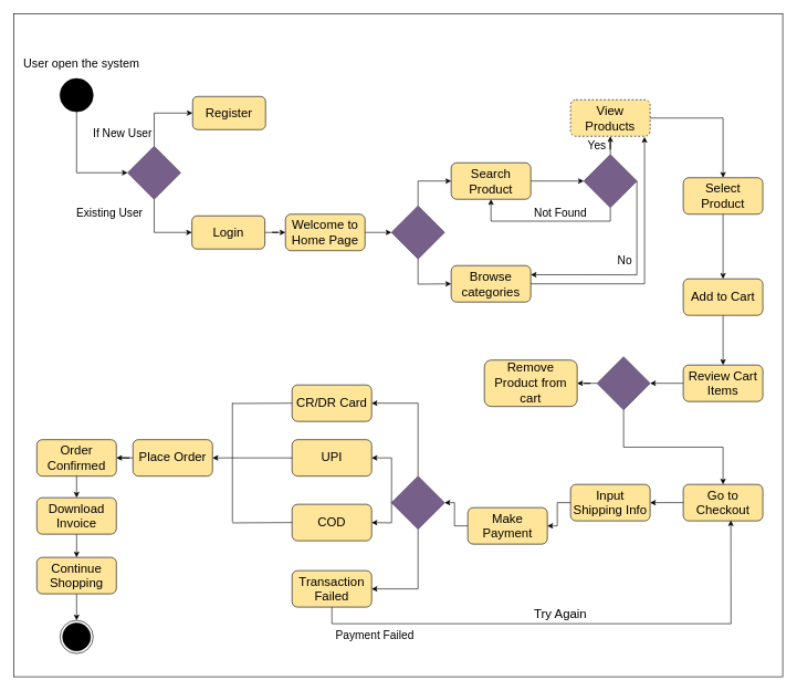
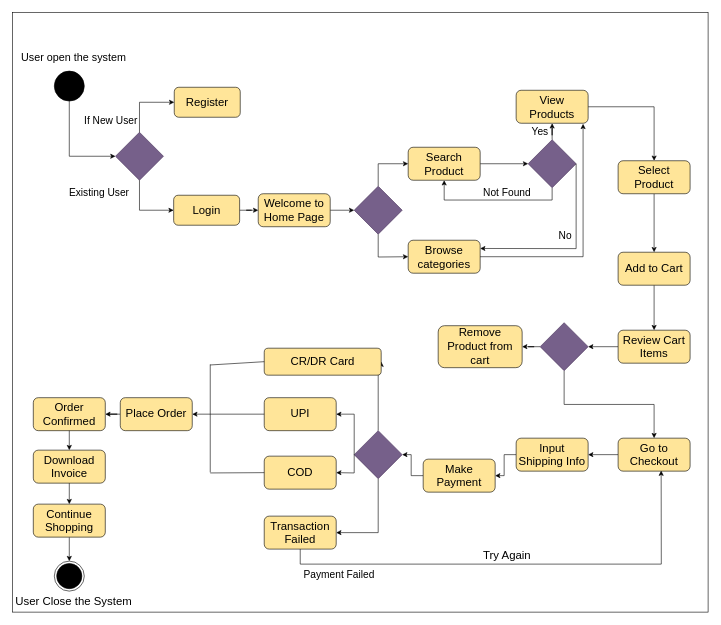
  <mxCell id="0" />
  <mxCell id="1" parent="0" />
  <mxCell id="2" value="" style="rounded=0;whiteSpace=wrap;html=1;fontSize=15;movable=0;resizable=0;rotatable=0;deletable=0;editable=0;locked=1;connectable=0;" parent="1" vertex="1"><mxGeometry x="20" y="20" width="1160" height="1000" as="geometry" /></mxCell>
  <mxCell id="3" style="edgeStyle=orthogonalEdgeStyle;rounded=0;orthogonalLoop=1;jettySize=auto;html=1;entryX=0;entryY=0.5;entryDx=0;entryDy=0;" parent="1" source="4" target="7" edge="1"><mxGeometry relative="1" as="geometry"><Array as="points"><mxPoint x="115" y="260" /></Array></mxGeometry></mxCell>
  <mxCell id="4" value="" style="ellipse;whiteSpace=wrap;html=1;aspect=fixed;fillColor=#000000;" parent="1" vertex="1"><mxGeometry x="90" y="118" width="50" height="50" as="geometry" /></mxCell>
  <mxCell id="5" value="" style="ellipse;html=1;shape=endState;fillColor=#000000;strokeColor=#000000;" parent="1" vertex="1"><mxGeometry x="90" y="935" width="50" height="50" as="geometry" /></mxCell>
  <mxCell id="6" value="User open the system" style="text;html=1;strokeColor=none;fillColor=none;align=center;verticalAlign=middle;whiteSpace=wrap;rounded=0;fontSize=18;" parent="1" vertex="1"><mxGeometry x="30" y="80" width="185" height="30" as="geometry" /></mxCell>
  <mxCell id="7" value="" style="rhombus;whiteSpace=wrap;html=1;fillColor=#76608a;fontColor=#ffffff;strokeColor=#432D57;" parent="1" vertex="1"><mxGeometry x="192" y="220" width="80" height="80" as="geometry" /></mxCell>
  <mxCell id="8" value="Register" style="rounded=1;whiteSpace=wrap;html=1;fontSize=19;fillColor=#FFE599;" parent="1" vertex="1"><mxGeometry x="290" y="145" width="110" height="50" as="geometry" /></mxCell>
  <mxCell id="9" style="edgeStyle=orthogonalEdgeStyle;rounded=0;orthogonalLoop=1;jettySize=auto;html=1;entryX=0;entryY=0.5;entryDx=0;entryDy=0;" parent="1" source="10" target="15" edge="1"><mxGeometry relative="1" as="geometry" /></mxCell>
  <mxCell id="10" value="Login" style="rounded=1;whiteSpace=wrap;html=1;fontSize=19;fillColor=#FFE599;" parent="1" vertex="1"><mxGeometry x="289" y="325" width="110" height="50" as="geometry" /></mxCell>
  <mxCell id="11" value="" style="endArrow=classic;html=1;rounded=0;exitX=0.5;exitY=1;exitDx=0;exitDy=0;entryX=0;entryY=0.5;entryDx=0;entryDy=0;" parent="1" source="7" target="10" edge="1"><mxGeometry width="50" height="50" relative="1" as="geometry"><mxPoint x="470" y="360" as="sourcePoint" /><mxPoint x="520" y="310" as="targetPoint" /><Array as="points"><mxPoint x="232" y="350" /></Array></mxGeometry></mxCell>
  <mxCell id="12" value="If New User" style="text;html=1;strokeColor=none;fillColor=none;align=center;verticalAlign=middle;whiteSpace=wrap;rounded=0;fontSize=17;" parent="1" vertex="1"><mxGeometry x="120" y="184" width="129" height="36" as="geometry" /></mxCell>
  <mxCell id="13" value="Existing User" style="text;html=1;strokeColor=none;fillColor=none;align=center;verticalAlign=middle;whiteSpace=wrap;rounded=0;fontSize=17;" parent="1" vertex="1"><mxGeometry x="91" y="297" width="148" height="50" as="geometry" /></mxCell>
  <mxCell id="14" style="edgeStyle=orthogonalEdgeStyle;rounded=0;orthogonalLoop=1;jettySize=auto;html=1;entryX=0;entryY=0.5;entryDx=0;entryDy=0;" parent="1" source="15" target="18" edge="1"><mxGeometry relative="1" as="geometry" /></mxCell>
  <mxCell id="15" value="Welcome to Home Page" style="rounded=1;whiteSpace=wrap;html=1;fontSize=19;fillColor=#FFE599;" parent="1" vertex="1"><mxGeometry x="430" y="322.5" width="120" height="55" as="geometry" /></mxCell>
  <mxCell id="16" value="" style="endArrow=classic;html=1;rounded=0;exitX=0.5;exitY=0;exitDx=0;exitDy=0;entryX=0;entryY=0.5;entryDx=0;entryDy=0;" parent="1" source="7" target="8" edge="1"><mxGeometry width="50" height="50" relative="1" as="geometry"><mxPoint x="470" y="360" as="sourcePoint" /><mxPoint x="520" y="310" as="targetPoint" /><Array as="points"><mxPoint x="232" y="170" /></Array></mxGeometry></mxCell>
  <mxCell id="17" style="edgeStyle=orthogonalEdgeStyle;rounded=0;orthogonalLoop=1;jettySize=auto;html=1;entryX=0;entryY=0.5;entryDx=0;entryDy=0;" parent="1" source="18" target="20" edge="1"><mxGeometry relative="1" as="geometry"><Array as="points"><mxPoint x="630" y="273" /></Array></mxGeometry></mxCell>
  <mxCell id="18" value="" style="rhombus;whiteSpace=wrap;html=1;fillColor=#76608a;fontColor=#ffffff;strokeColor=#432D57;" parent="1" vertex="1"><mxGeometry x="590" y="310" width="80" height="80" as="geometry" /></mxCell>
  <mxCell id="19" style="edgeStyle=orthogonalEdgeStyle;rounded=0;orthogonalLoop=1;jettySize=auto;html=1;entryX=0;entryY=0.5;entryDx=0;entryDy=0;" parent="1" source="20" target="25" edge="1"><mxGeometry relative="1" as="geometry" /></mxCell>
  <mxCell id="20" value="Search Product" style="rounded=1;whiteSpace=wrap;html=1;fontSize=19;fillColor=#FFE599;" parent="1" vertex="1"><mxGeometry x="680" y="245" width="120" height="55" as="geometry" /></mxCell>
  <mxCell id="21" value="Browse categories" style="rounded=1;whiteSpace=wrap;html=1;fontSize=19;fillColor=#FFE599;" parent="1" vertex="1"><mxGeometry x="680" y="400" width="120" height="55" as="geometry" /></mxCell>
  <mxCell id="22" value="" style="endArrow=classic;html=1;rounded=0;exitX=0.5;exitY=1;exitDx=0;exitDy=0;entryX=0;entryY=0.5;entryDx=0;entryDy=0;" parent="1" source="18" target="21" edge="1"><mxGeometry width="50" height="50" relative="1" as="geometry"><mxPoint x="470" y="360" as="sourcePoint" /><mxPoint x="520" y="310" as="targetPoint" /><Array as="points"><mxPoint x="630" y="428" /></Array></mxGeometry></mxCell>
  <mxCell id="23" style="edgeStyle=orthogonalEdgeStyle;rounded=0;orthogonalLoop=1;jettySize=auto;html=1;entryX=0.5;entryY=1;entryDx=0;entryDy=0;" parent="1" source="25" target="27" edge="1"><mxGeometry relative="1" as="geometry" /></mxCell>
  <mxCell id="24" style="edgeStyle=orthogonalEdgeStyle;rounded=0;orthogonalLoop=1;jettySize=auto;html=1;entryX=0.5;entryY=1;entryDx=0;entryDy=0;" parent="1" source="25" target="20" edge="1"><mxGeometry relative="1" as="geometry"><Array as="points"><mxPoint x="920" y="333" /><mxPoint x="740" y="333" /></Array></mxGeometry></mxCell>
  <mxCell id="25" value="" style="rhombus;whiteSpace=wrap;html=1;fillColor=#76608a;fontColor=#ffffff;strokeColor=#432D57;" parent="1" vertex="1"><mxGeometry x="880" y="232.5" width="80" height="80" as="geometry" /></mxCell>
  <mxCell id="26" style="edgeStyle=orthogonalEdgeStyle;rounded=0;orthogonalLoop=1;jettySize=auto;html=1;entryX=0.5;entryY=0;entryDx=0;entryDy=0;" parent="1" source="27" target="31" edge="1"><mxGeometry relative="1" as="geometry" /></mxCell>
- <mxCell id="27" value="View Products" style="rounded=1;whiteSpace=wrap;html=1;fontSize=19;fillColor=#FFE599;dashed=1;" parent="1" vertex="1"><mxGeometry x="860" y="150" width="120" height="55" as="geometry" /></mxCell>
+ <mxCell id="27" value="View Products" style="rounded=1;whiteSpace=wrap;html=1;fontSize=19;fillColor=#FFE599;" parent="1" vertex="1"><mxGeometry x="860" y="150" width="120" height="55" as="geometry" /></mxCell>
  <mxCell id="28" value="Yes" style="text;html=1;strokeColor=none;fillColor=none;align=center;verticalAlign=middle;whiteSpace=wrap;rounded=0;fontSize=17;" parent="1" vertex="1"><mxGeometry x="870" y="205" width="60" height="30" as="geometry" /></mxCell>
  <mxCell id="29" value="Not Found" style="text;html=1;strokeColor=none;fillColor=none;align=center;verticalAlign=middle;whiteSpace=wrap;rounded=0;fontSize=17;" parent="1" vertex="1"><mxGeometry x="800" y="307" width="90" height="30" as="geometry" /></mxCell>
  <mxCell id="30" style="edgeStyle=orthogonalEdgeStyle;rounded=0;orthogonalLoop=1;jettySize=auto;html=1;entryX=0.5;entryY=0;entryDx=0;entryDy=0;" parent="1" source="31" target="36" edge="1"><mxGeometry relative="1" as="geometry" /></mxCell>
  <mxCell id="31" value="Select Product" style="rounded=1;whiteSpace=wrap;html=1;fontSize=19;fillColor=#FFE599;" parent="1" vertex="1"><mxGeometry x="1030" y="267.5" width="120" height="55" as="geometry" /></mxCell>
  <mxCell id="32" style="edgeStyle=orthogonalEdgeStyle;rounded=0;orthogonalLoop=1;jettySize=auto;html=1;entryX=0.93;entryY=1.018;entryDx=0;entryDy=0;entryPerimeter=0;" parent="1" source="21" target="27" edge="1"><mxGeometry relative="1" as="geometry" /></mxCell>
  <mxCell id="33" value="" style="endArrow=classic;html=1;rounded=0;exitX=1;exitY=0.5;exitDx=0;exitDy=0;entryX=1;entryY=0.25;entryDx=0;entryDy=0;" parent="1" source="25" target="21" edge="1"><mxGeometry width="50" height="50" relative="1" as="geometry"><mxPoint x="760" y="410" as="sourcePoint" /><mxPoint x="820" y="400" as="targetPoint" /><Array as="points"><mxPoint x="960" y="414" /></Array></mxGeometry></mxCell>
  <mxCell id="34" value="No" style="text;html=1;strokeColor=none;fillColor=none;align=center;verticalAlign=middle;whiteSpace=wrap;rounded=0;fontSize=17;" parent="1" vertex="1"><mxGeometry x="912" y="379" width="60" height="30" as="geometry" /></mxCell>
  <mxCell id="35" style="edgeStyle=orthogonalEdgeStyle;rounded=0;orthogonalLoop=1;jettySize=auto;html=1;entryX=0.5;entryY=0;entryDx=0;entryDy=0;" parent="1" source="36" target="38" edge="1"><mxGeometry relative="1" as="geometry" /></mxCell>
  <mxCell id="36" value="Add to Cart" style="rounded=1;whiteSpace=wrap;html=1;fontSize=19;fillColor=#FFE599;" parent="1" vertex="1"><mxGeometry x="1030" y="420" width="120" height="55" as="geometry" /></mxCell>
  <mxCell id="37" style="edgeStyle=orthogonalEdgeStyle;rounded=0;orthogonalLoop=1;jettySize=auto;html=1;entryX=1;entryY=0.5;entryDx=0;entryDy=0;" parent="1" source="38" target="45" edge="1"><mxGeometry relative="1" as="geometry" /></mxCell>
  <mxCell id="38" value="Review Cart Items" style="rounded=1;whiteSpace=wrap;html=1;fontSize=19;fillColor=#FFE599;" parent="1" vertex="1"><mxGeometry x="1030" y="550" width="120" height="55" as="geometry" /></mxCell>
  <mxCell id="39" style="edgeStyle=orthogonalEdgeStyle;rounded=0;orthogonalLoop=1;jettySize=auto;html=1;entryX=1;entryY=0.5;entryDx=0;entryDy=0;" parent="1" source="40" target="42" edge="1"><mxGeometry relative="1" as="geometry" /></mxCell>
  <mxCell id="40" value="Go to Checkout" style="rounded=1;whiteSpace=wrap;html=1;fontSize=19;fillColor=#FFE599;" parent="1" vertex="1"><mxGeometry x="1030" y="730" width="120" height="55" as="geometry" /></mxCell>
  <mxCell id="41" style="edgeStyle=orthogonalEdgeStyle;rounded=0;orthogonalLoop=1;jettySize=auto;html=1;entryX=1;entryY=0.5;entryDx=0;entryDy=0;" parent="1" source="42" target="48" edge="1"><mxGeometry relative="1" as="geometry" /></mxCell>
  <mxCell id="42" value="Input Shipping Info" style="rounded=1;whiteSpace=wrap;html=1;fontSize=19;fillColor=#FFE599;" parent="1" vertex="1"><mxGeometry x="860" y="730" width="120" height="55" as="geometry" /></mxCell>
  <mxCell id="43" style="edgeStyle=orthogonalEdgeStyle;rounded=0;orthogonalLoop=1;jettySize=auto;html=1;entryX=1;entryY=0.5;entryDx=0;entryDy=0;" parent="1" source="45" target="46" edge="1"><mxGeometry relative="1" as="geometry" /></mxCell>
  <mxCell id="44" style="edgeStyle=orthogonalEdgeStyle;rounded=0;orthogonalLoop=1;jettySize=auto;html=1;exitX=0.5;exitY=1;exitDx=0;exitDy=0;" parent="1" source="45" target="40" edge="1"><mxGeometry relative="1" as="geometry" /></mxCell>
  <mxCell id="45" value="" style="rhombus;whiteSpace=wrap;html=1;fillColor=#76608a;fontColor=#ffffff;strokeColor=#432D57;" parent="1" vertex="1"><mxGeometry x="900" y="537.5" width="80" height="80" as="geometry" /></mxCell>
  <mxCell id="46" value="Remove Product from cart" style="rounded=1;whiteSpace=wrap;html=1;fontSize=19;fillColor=#FFE599;" parent="1" vertex="1"><mxGeometry x="730" y="542.5" width="140" height="70" as="geometry" /></mxCell>
  <mxCell id="47" style="edgeStyle=orthogonalEdgeStyle;rounded=0;orthogonalLoop=1;jettySize=auto;html=1;entryX=1;entryY=0.5;entryDx=0;entryDy=0;" parent="1" source="48" target="51" edge="1"><mxGeometry relative="1" as="geometry" /></mxCell>
  <mxCell id="48" value="Make Payment" style="rounded=1;whiteSpace=wrap;html=1;fontSize=19;fillColor=#FFE599;" parent="1" vertex="1"><mxGeometry x="705" y="765" width="120" height="55" as="geometry" /></mxCell>
  <mxCell id="49" style="edgeStyle=orthogonalEdgeStyle;rounded=0;orthogonalLoop=1;jettySize=auto;html=1;entryX=1;entryY=0.5;entryDx=0;entryDy=0;" parent="1" source="51" target="52" edge="1"><mxGeometry relative="1" as="geometry"><Array as="points"><mxPoint x="630" y="608" /></Array></mxGeometry></mxCell>
  <mxCell id="50" style="edgeStyle=orthogonalEdgeStyle;rounded=0;orthogonalLoop=1;jettySize=auto;html=1;entryX=1;entryY=0.5;entryDx=0;entryDy=0;" parent="1" source="51" target="53" edge="1"><mxGeometry relative="1" as="geometry"><Array as="points"><mxPoint x="630" y="887" /></Array></mxGeometry></mxCell>
  <mxCell id="51" value="" style="rhombus;whiteSpace=wrap;html=1;fillColor=#76608a;fontColor=#ffffff;strokeColor=#432D57;" parent="1" vertex="1"><mxGeometry x="590" y="717.5" width="80" height="80" as="geometry" /></mxCell>
- <mxCell id="52" value="CR/DR Card" style="rounded=1;whiteSpace=wrap;html=1;fontSize=19;fillColor=#FFE599;" parent="1" vertex="1"><mxGeometry x="440" y="580" width="120" height="55" as="geometry" /></mxCell>
+ <mxCell id="52" value="CR/DR Card" style="rounded=1;whiteSpace=wrap;html=1;fontSize=19;fillColor=#FFE599;" parent="1" vertex="1"><mxGeometry x="440" y="580" width="195" height="45" as="geometry" /></mxCell>
  <mxCell id="53" value="Transaction Failed" style="rounded=1;whiteSpace=wrap;html=1;fontSize=19;fillColor=#FFE599;" parent="1" vertex="1"><mxGeometry x="440" y="860" width="120" height="55" as="geometry" /></mxCell>
  <mxCell id="54" value="UPI" style="rounded=1;whiteSpace=wrap;html=1;fontSize=19;fillColor=#FFE599;" parent="1" vertex="1"><mxGeometry x="440" y="662.5" width="120" height="55" as="geometry" /></mxCell>
  <mxCell id="55" value="" style="endArrow=classic;html=1;rounded=0;exitX=0;exitY=0.5;exitDx=0;exitDy=0;entryX=1;entryY=0.5;entryDx=0;entryDy=0;" parent="1" source="51" target="54" edge="1"><mxGeometry width="50" height="50" relative="1" as="geometry"><mxPoint x="520" y="630" as="sourcePoint" /><mxPoint x="570" y="580" as="targetPoint" /><Array as="points"><mxPoint x="590" y="690" /></Array></mxGeometry></mxCell>
  <mxCell id="56" value="COD" style="rounded=1;whiteSpace=wrap;html=1;fontSize=19;fillColor=#FFE599;" parent="1" vertex="1"><mxGeometry x="440" y="760" width="120" height="55" as="geometry" /></mxCell>
  <mxCell id="57" value="" style="endArrow=classic;html=1;rounded=0;exitX=0;exitY=0.5;exitDx=0;exitDy=0;entryX=1;entryY=0.5;entryDx=0;entryDy=0;" parent="1" source="51" target="56" edge="1"><mxGeometry width="50" height="50" relative="1" as="geometry"><mxPoint x="520" y="630" as="sourcePoint" /><mxPoint x="570" y="580" as="targetPoint" /><Array as="points"><mxPoint x="590" y="788" /></Array></mxGeometry></mxCell>
  <mxCell id="58" value="" style="endArrow=classic;html=1;rounded=0;exitX=0.5;exitY=1;exitDx=0;exitDy=0;entryX=0.598;entryY=0.985;entryDx=0;entryDy=0;entryPerimeter=0;" parent="1" source="53" target="40" edge="1"><mxGeometry width="50" height="50" relative="1" as="geometry"><mxPoint x="520" y="750" as="sourcePoint" /><mxPoint x="570" y="700" as="targetPoint" /><Array as="points"><mxPoint x="500" y="940" /><mxPoint x="1102" y="940" /></Array></mxGeometry></mxCell>
  <mxCell id="59" value="Try Again" style="text;html=1;strokeColor=none;fillColor=none;align=center;verticalAlign=middle;whiteSpace=wrap;rounded=0;fontSize=19;" parent="1" vertex="1"><mxGeometry x="790" y="911" width="110" height="30" as="geometry" /></mxCell>
  <mxCell id="60" value="" style="endArrow=none;html=1;rounded=0;entryX=0;entryY=0.5;entryDx=0;entryDy=0;" parent="1" target="52" edge="1"><mxGeometry width="50" height="50" relative="1" as="geometry"><mxPoint x="350" y="608" as="sourcePoint" /><mxPoint x="610" y="630" as="targetPoint" /></mxGeometry></mxCell>
  <mxCell id="61" value="" style="endArrow=none;html=1;rounded=0;entryX=0;entryY=0.5;entryDx=0;entryDy=0;" parent="1" target="54" edge="1"><mxGeometry width="50" height="50" relative="1" as="geometry"><mxPoint x="350" y="690" as="sourcePoint" /><mxPoint x="450" y="618" as="targetPoint" /></mxGeometry></mxCell>
  <mxCell id="62" value="" style="endArrow=none;html=1;rounded=0;entryX=0;entryY=0.5;entryDx=0;entryDy=0;" parent="1" target="56" edge="1"><mxGeometry width="50" height="50" relative="1" as="geometry"><mxPoint x="350" y="788" as="sourcePoint" /><mxPoint x="450" y="700" as="targetPoint" /></mxGeometry></mxCell>
  <mxCell id="63" value="" style="endArrow=none;html=1;rounded=0;" parent="1" edge="1"><mxGeometry width="50" height="50" relative="1" as="geometry"><mxPoint x="350" y="787" as="sourcePoint" /><mxPoint x="350" y="607" as="targetPoint" /></mxGeometry></mxCell>
  <mxCell id="64" style="edgeStyle=orthogonalEdgeStyle;rounded=0;orthogonalLoop=1;jettySize=auto;html=1;" parent="1" source="65" target="67" edge="1"><mxGeometry relative="1" as="geometry" /></mxCell>
  <mxCell id="65" value="Place Order" style="rounded=1;whiteSpace=wrap;html=1;fontSize=19;fillColor=#FFE599;" parent="1" vertex="1"><mxGeometry x="200" y="662.5" width="120" height="55" as="geometry" /></mxCell>
  <mxCell id="66" value="" style="endArrow=classic;html=1;rounded=0;entryX=1;entryY=0.5;entryDx=0;entryDy=0;" parent="1" target="65" edge="1"><mxGeometry width="50" height="50" relative="1" as="geometry"><mxPoint x="350" y="690" as="sourcePoint" /><mxPoint x="610" y="630" as="targetPoint" /></mxGeometry></mxCell>
  <mxCell id="67" value="Order Confirmed" style="rounded=1;whiteSpace=wrap;html=1;fontSize=19;fillColor=#FFE599;" parent="1" vertex="1"><mxGeometry x="55" y="662.5" width="120" height="55" as="geometry" /></mxCell>
  <mxCell id="68" value="Download Invoice" style="rounded=1;whiteSpace=wrap;html=1;fontSize=19;fillColor=#FFE599;" parent="1" vertex="1"><mxGeometry x="55" y="750" width="120" height="55" as="geometry" /></mxCell>
  <mxCell id="69" style="edgeStyle=orthogonalEdgeStyle;rounded=0;orthogonalLoop=1;jettySize=auto;html=1;entryX=0.5;entryY=0;entryDx=0;entryDy=0;" parent="1" source="70" target="5" edge="1"><mxGeometry relative="1" as="geometry" /></mxCell>
  <mxCell id="70" value="Continue Shopping" style="rounded=1;whiteSpace=wrap;html=1;fontSize=19;fillColor=#FFE599;" parent="1" vertex="1"><mxGeometry x="55" y="840" width="120" height="55" as="geometry" /></mxCell>
  <mxCell id="71" value="" style="endArrow=classic;html=1;rounded=0;exitX=0.5;exitY=1;exitDx=0;exitDy=0;entryX=0.5;entryY=0;entryDx=0;entryDy=0;" parent="1" source="67" target="68" edge="1"><mxGeometry width="50" height="50" relative="1" as="geometry"><mxPoint x="560" y="800" as="sourcePoint" /><mxPoint x="610" y="750" as="targetPoint" /></mxGeometry></mxCell>
  <mxCell id="72" value="" style="endArrow=classic;html=1;rounded=0;exitX=0.5;exitY=1;exitDx=0;exitDy=0;entryX=0.5;entryY=0;entryDx=0;entryDy=0;" parent="1" source="68" target="70" edge="1"><mxGeometry width="50" height="50" relative="1" as="geometry"><mxPoint x="560" y="800" as="sourcePoint" /><mxPoint x="610" y="750" as="targetPoint" /></mxGeometry></mxCell>
+ <mxCell id="73" value="User Close the System" style="text;html=1;strokeColor=none;fillColor=none;align=center;verticalAlign=middle;whiteSpace=wrap;rounded=0;fontSize=19;" parent="1" vertex="1"><mxGeometry x="21.25" y="988" width="202.5" height="30" as="geometry" /></mxCell>
  <mxCell id="74" value="Payment Failed" style="text;html=1;strokeColor=none;fillColor=none;align=center;verticalAlign=middle;whiteSpace=wrap;rounded=0;fontSize=17;" parent="1" vertex="1"><mxGeometry x="500" y="945" width="130" height="25" as="geometry" /></mxCell>
